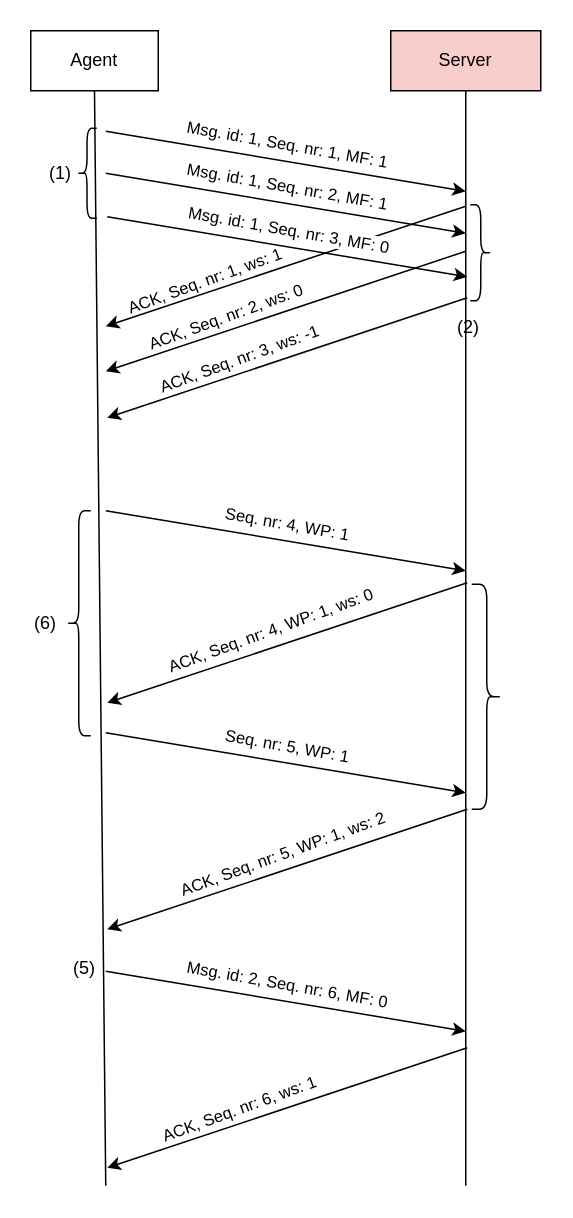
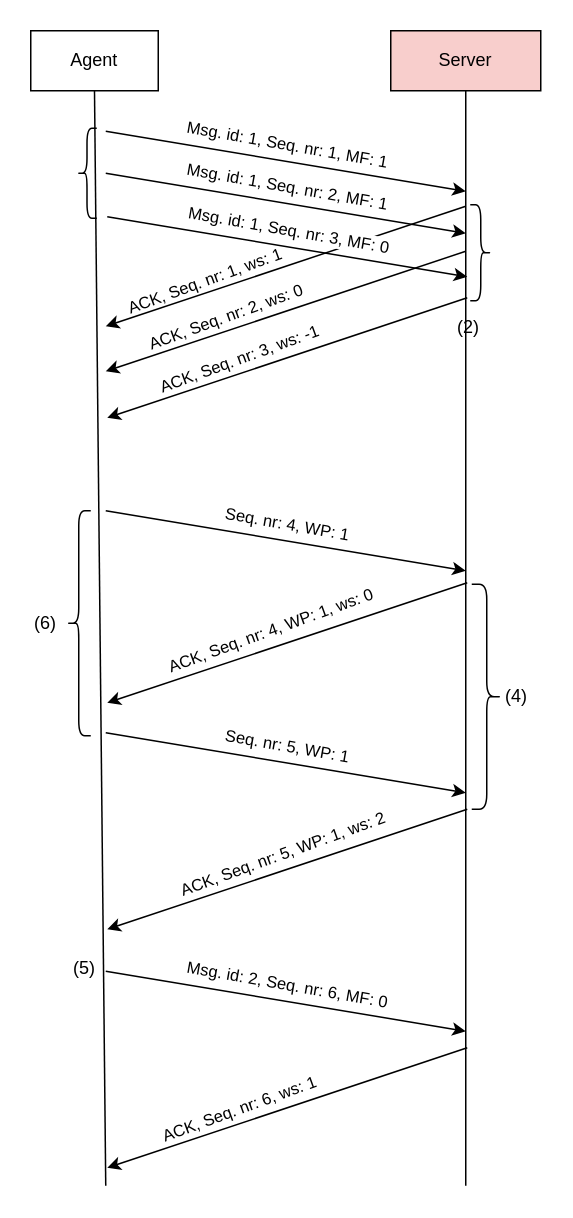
  <mxCell id="0" />
  <mxCell id="1" parent="0" />
  <mxCell id="2" value="Agent" style="rounded=0;whiteSpace=wrap;html=1;" parent="1" vertex="1"><mxGeometry x="20" y="20" width="85" height="40" as="geometry" /></mxCell>
  <mxCell id="3" value="Server" style="rounded=0;whiteSpace=wrap;html=1;fillColor=#f8cecc;" parent="1" vertex="1"><mxGeometry x="260" y="20" width="100" height="40" as="geometry" /></mxCell>
  <mxCell id="4" value="" style="endArrow=none;html=1;rounded=0;exitX=0.5;exitY=1;exitDx=0;exitDy=0;" parent="1" source="2" edge="1"><mxGeometry width="50" height="50" relative="1" as="geometry"><mxPoint x="240" y="220" as="sourcePoint" /><mxPoint x="70" y="790" as="targetPoint" /></mxGeometry></mxCell>
  <mxCell id="5" value="" style="endArrow=none;html=1;rounded=0;exitX=0.5;exitY=1;exitDx=0;exitDy=0;" parent="1" source="3" edge="1"><mxGeometry width="50" height="50" relative="1" as="geometry"><mxPoint x="240" y="220" as="sourcePoint" /><mxPoint x="310" y="790" as="targetPoint" /></mxGeometry></mxCell>
- <mxCell id="6" value="(1)" style="text;html=1;align=center;verticalAlign=middle;whiteSpace=wrap;rounded=0;" parent="1" vertex="1"><mxGeometry x="30" y="105" width="20" height="20" as="geometry" /></mxCell>
  <mxCell id="7" value="" style="endArrow=classic;html=1;rounded=0;" parent="1" edge="1"><mxGeometry width="50" height="50" relative="1" as="geometry"><mxPoint x="310" y="137" as="sourcePoint" /><mxPoint x="70" y="217" as="targetPoint" /></mxGeometry></mxCell>
  <mxCell id="8" value="ACK, Seq. nr: 1, ws: 1" style="edgeLabel;html=1;align=center;verticalAlign=middle;resizable=0;points=[];rotation=-20;labelBackgroundColor=none;" parent="1" vertex="1" connectable="0"><mxGeometry x="170" y="190.997" as="geometry"><mxPoint x="-30.891" y="-15.759" as="offset" /></mxGeometry></mxCell>
  <mxCell id="9" value="" style="endArrow=classic;html=1;rounded=0;" parent="1" edge="1"><mxGeometry width="50" height="50" relative="1" as="geometry"><mxPoint x="70" y="87" as="sourcePoint" /><mxPoint x="310" y="127" as="targetPoint" /></mxGeometry></mxCell>
  <mxCell id="10" value="Msg. id: 1, Seq. nr: 1, MF: 1" style="edgeLabel;html=1;align=center;verticalAlign=middle;resizable=0;points=[];rotation=10;" parent="9" vertex="1" connectable="0"><mxGeometry x="-0.123" y="-1" relative="1" as="geometry"><mxPoint x="15" y="-10" as="offset" /></mxGeometry></mxCell>
  <mxCell id="11" value="(2)" style="text;html=1;align=center;verticalAlign=middle;whiteSpace=wrap;rounded=0;" parent="1" vertex="1"><mxGeometry x="302" y="208" width="20" height="20" as="geometry" /></mxCell>
  <mxCell id="12" value="(6)" style="text;html=1;align=center;verticalAlign=middle;whiteSpace=wrap;rounded=0;" parent="1" vertex="1"><mxGeometry x="20" y="405" width="20" height="20" as="geometry" /></mxCell>
  <mxCell id="13" value="" style="endArrow=classic;html=1;rounded=0;" parent="1" edge="1"><mxGeometry width="50" height="50" relative="1" as="geometry"><mxPoint x="70" y="115" as="sourcePoint" /><mxPoint x="310" y="155" as="targetPoint" /></mxGeometry></mxCell>
  <mxCell id="14" value="Msg. id: 1, Seq. nr: 2, MF: 1" style="edgeLabel;html=1;align=center;verticalAlign=middle;resizable=0;points=[];rotation=10;" parent="13" vertex="1" connectable="0"><mxGeometry x="-0.123" y="-1" relative="1" as="geometry"><mxPoint x="15" y="-10" as="offset" /></mxGeometry></mxCell>
  <mxCell id="15" value="" style="endArrow=classic;html=1;rounded=0;" parent="1" edge="1"><mxGeometry width="50" height="50" relative="1" as="geometry"><mxPoint x="71" y="144" as="sourcePoint" /><mxPoint x="311" y="184" as="targetPoint" /></mxGeometry></mxCell>
  <mxCell id="16" value="Msg. id: 1, Seq. nr: 3, MF: 0" style="edgeLabel;html=1;align=center;verticalAlign=middle;resizable=0;points=[];rotation=10;" parent="15" vertex="1" connectable="0"><mxGeometry x="-0.123" y="-1" relative="1" as="geometry"><mxPoint x="15" y="-10" as="offset" /></mxGeometry></mxCell>
  <mxCell id="17" value="" style="endArrow=classic;html=1;rounded=0;" parent="1" edge="1"><mxGeometry width="50" height="50" relative="1" as="geometry"><mxPoint x="310" y="167" as="sourcePoint" /><mxPoint x="70" y="247" as="targetPoint" /></mxGeometry></mxCell>
  <mxCell id="18" value="ACK, Seq. nr: 2, ws: 0" style="edgeLabel;html=1;align=center;verticalAlign=middle;resizable=0;points=[];rotation=-20;labelBackgroundColor=none;" parent="1" vertex="1" connectable="0"><mxGeometry x="184" y="214.997" as="geometry"><mxPoint x="-30.891" y="-15.759" as="offset" /></mxGeometry></mxCell>
  <mxCell id="19" value="" style="endArrow=classic;html=1;rounded=0;" parent="1" edge="1"><mxGeometry width="50" height="50" relative="1" as="geometry"><mxPoint x="311" y="198" as="sourcePoint" /><mxPoint x="71" y="278" as="targetPoint" /></mxGeometry></mxCell>
  <mxCell id="20" value="ACK, Seq. nr: 3, ws: -1" style="edgeLabel;html=1;align=center;verticalAlign=middle;resizable=0;points=[];rotation=-20;labelBackgroundColor=none;" parent="1" vertex="1" connectable="0"><mxGeometry x="193" y="242.997" as="geometry"><mxPoint x="-30.891" y="-15.759" as="offset" /></mxGeometry></mxCell>
  <mxCell id="21" value="" style="endArrow=classic;html=1;rounded=0;" parent="1" edge="1"><mxGeometry width="50" height="50" relative="1" as="geometry"><mxPoint x="70" y="340" as="sourcePoint" /><mxPoint x="310" y="380" as="targetPoint" /></mxGeometry></mxCell>
  <mxCell id="22" value="Seq. nr: 4, WP: 1" style="edgeLabel;html=1;align=center;verticalAlign=middle;resizable=0;points=[];rotation=10;" parent="21" vertex="1" connectable="0"><mxGeometry x="-0.123" y="-1" relative="1" as="geometry"><mxPoint x="15" y="-10" as="offset" /></mxGeometry></mxCell>
  <mxCell id="23" value="" style="endArrow=classic;html=1;rounded=0;" parent="1" edge="1"><mxGeometry width="50" height="50" relative="1" as="geometry"><mxPoint x="311" y="388" as="sourcePoint" /><mxPoint x="71" y="468" as="targetPoint" /></mxGeometry></mxCell>
+ <mxCell id="24" value="(4)" style="text;html=1;align=center;verticalAlign=middle;whiteSpace=wrap;rounded=0;" parent="1" vertex="1"><mxGeometry x="334" y="454" width="20" height="20" as="geometry" /></mxCell>
  <mxCell id="25" value="" style="endArrow=classic;html=1;rounded=0;" parent="1" edge="1"><mxGeometry width="50" height="50" relative="1" as="geometry"><mxPoint x="70" y="488" as="sourcePoint" /><mxPoint x="310" y="528" as="targetPoint" /></mxGeometry></mxCell>
  <mxCell id="26" value="Seq. nr: 5, WP: 1" style="edgeLabel;html=1;align=center;verticalAlign=middle;resizable=0;points=[];rotation=10;" parent="25" vertex="1" connectable="0"><mxGeometry x="-0.123" y="-1" relative="1" as="geometry"><mxPoint x="15" y="-10" as="offset" /></mxGeometry></mxCell>
  <mxCell id="27" value="" style="endArrow=classic;html=1;rounded=0;" parent="1" edge="1"><mxGeometry width="50" height="50" relative="1" as="geometry"><mxPoint x="311" y="539" as="sourcePoint" /><mxPoint x="71" y="619" as="targetPoint" /></mxGeometry></mxCell>
  <mxCell id="28" value="ACK, Seq. nr: 5, WP: 1, ws: 2" style="edgeLabel;html=1;align=center;verticalAlign=middle;resizable=0;points=[];rotation=-20;labelBackgroundColor=none;" parent="1" vertex="1" connectable="0"><mxGeometry x="270" y="571.997" as="geometry"><mxPoint x="-76.338" y="-31.236" as="offset" /></mxGeometry></mxCell>
  <mxCell id="29" value="" style="endArrow=classic;html=1;rounded=0;" parent="1" edge="1"><mxGeometry width="50" height="50" relative="1" as="geometry"><mxPoint x="70" y="647" as="sourcePoint" /><mxPoint x="310" y="687" as="targetPoint" /></mxGeometry></mxCell>
  <mxCell id="30" value="Msg. id: 2, Seq. nr: 6, MF: 0" style="edgeLabel;html=1;align=center;verticalAlign=middle;resizable=0;points=[];rotation=10;" parent="29" vertex="1" connectable="0"><mxGeometry x="-0.123" y="-1" relative="1" as="geometry"><mxPoint x="15" y="-10" as="offset" /></mxGeometry></mxCell>
  <mxCell id="31" value="" style="endArrow=classic;html=1;rounded=0;" parent="1" edge="1"><mxGeometry width="50" height="50" relative="1" as="geometry"><mxPoint x="311" y="698" as="sourcePoint" /><mxPoint x="71" y="778" as="targetPoint" /></mxGeometry></mxCell>
  <mxCell id="32" value="ACK, Seq. nr: 6, ws: 1" style="edgeLabel;html=1;align=center;verticalAlign=middle;resizable=0;points=[];rotation=-20;labelBackgroundColor=none;" parent="1" vertex="1" connectable="0"><mxGeometry x="193" y="742.997" as="geometry"><mxPoint x="-30.891" y="-15.759" as="offset" /></mxGeometry></mxCell>
  <mxCell id="33" value="ACK, Seq. nr: 4, WP: 1, ws: 0" style="edgeLabel;html=1;align=center;verticalAlign=middle;resizable=0;points=[];rotation=-20;labelBackgroundColor=none;" parent="1" vertex="1" connectable="0"><mxGeometry x="262" y="422.997" as="geometry"><mxPoint x="-76.338" y="-31.236" as="offset" /></mxGeometry></mxCell>
  <mxCell id="34" value="(5)" style="text;html=1;align=center;verticalAlign=middle;whiteSpace=wrap;rounded=0;" vertex="1" parent="1"><mxGeometry x="46" y="635" width="20" height="20" as="geometry" /></mxCell>
  <mxCell id="35" value="" style="shape=curlyBracket;whiteSpace=wrap;html=1;rounded=1;labelPosition=left;verticalLabelPosition=middle;align=right;verticalAlign=middle;" vertex="1" parent="1"><mxGeometry x="44" y="340" width="16" height="150" as="geometry" /></mxCell>
  <mxCell id="36" value="" style="shape=curlyBracket;whiteSpace=wrap;html=1;rounded=1;flipH=1;labelPosition=right;verticalLabelPosition=middle;align=left;verticalAlign=middle;" vertex="1" parent="1"><mxGeometry x="314" y="389" width="20" height="150" as="geometry" /></mxCell>
  <mxCell id="37" value="" style="shape=curlyBracket;whiteSpace=wrap;html=1;rounded=1;labelPosition=left;verticalLabelPosition=middle;align=right;verticalAlign=middle;" vertex="1" parent="1"><mxGeometry x="51" y="85" width="13" height="60" as="geometry" /></mxCell>
  <mxCell id="38" value="" style="shape=curlyBracket;whiteSpace=wrap;html=1;rounded=1;flipH=1;labelPosition=right;verticalLabelPosition=middle;align=left;verticalAlign=middle;" vertex="1" parent="1"><mxGeometry x="313" y="136" width="14" height="64" as="geometry" /></mxCell>
